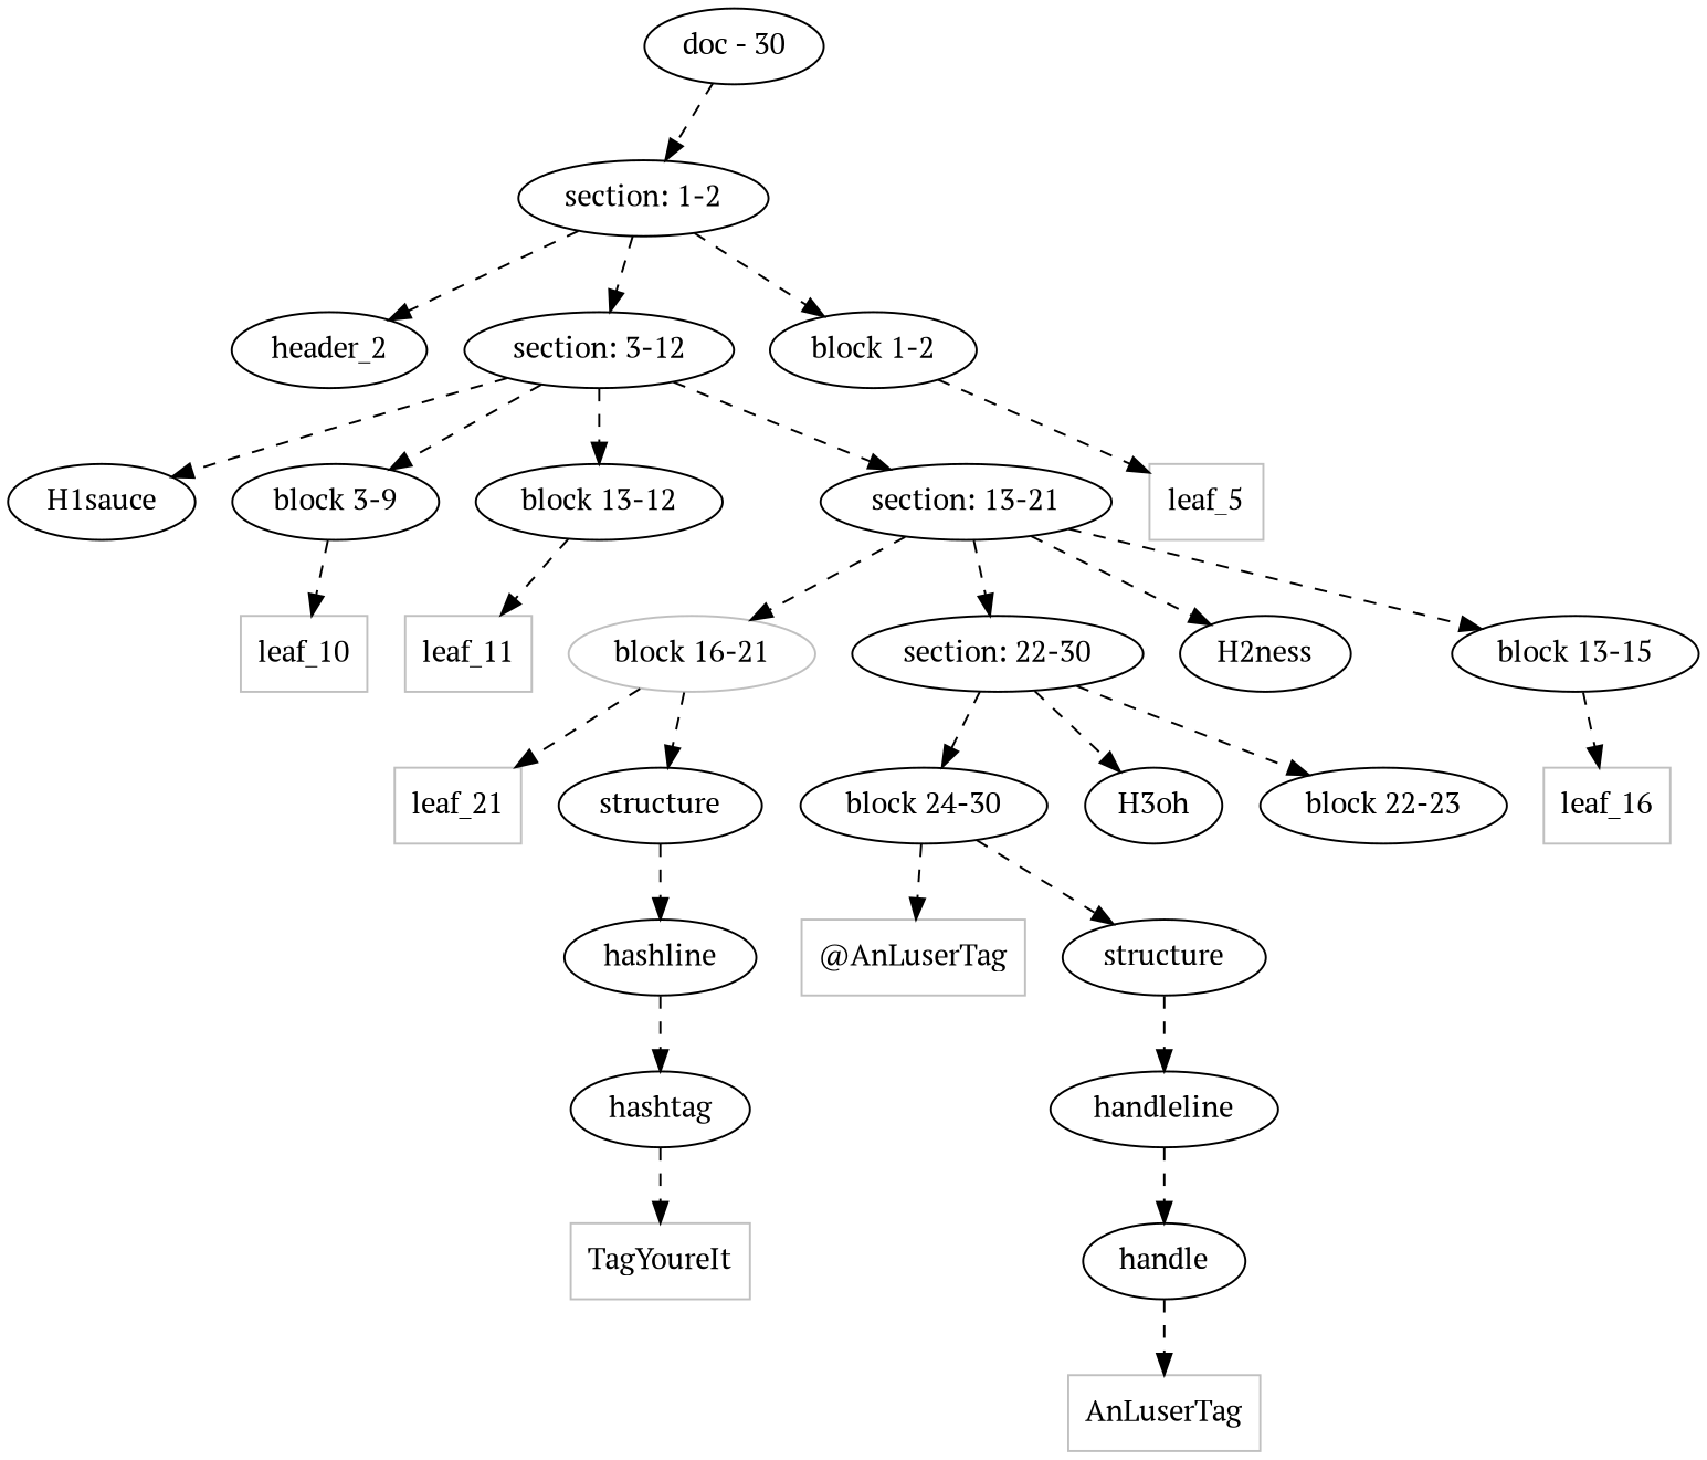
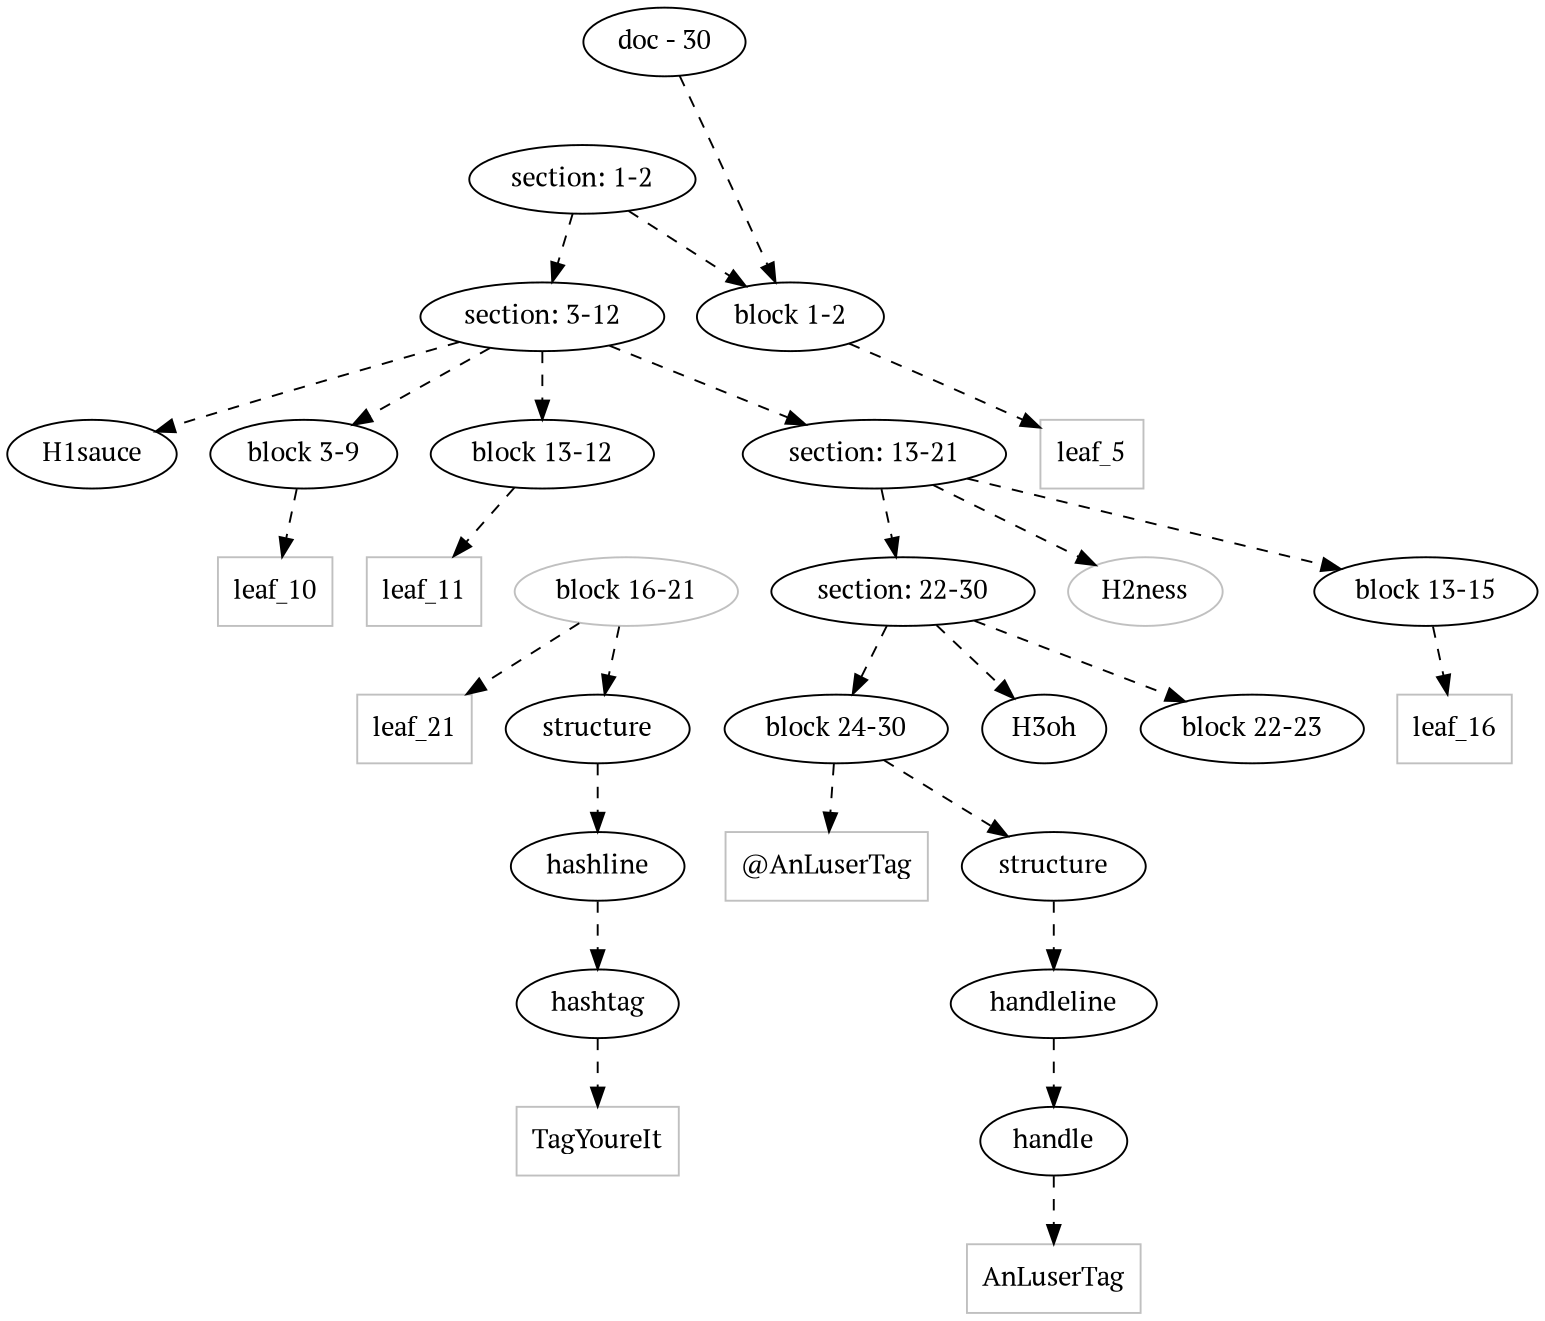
  digraph {
    fontname="PT Serif"
    node [fontname="PT Serif"]
    edge [fontname="PT Serif" style=dashed]
    n1 [label="section: 1-2"]
-   header_2
    n3 [label="block 1-2"]
    n4 [label="section: 3-12"]
    n5 [label=H1sauce]
    n6 [label="block 3-9"]
    n7 [label="block 13-12"]
    n8 [label="section: 13-21"]
-   n9 [label=H2ness]
+   n9 [label=H2ness color=Gray]
    n10 [label="block 13-15"]
    n11 [color=Gray label="block 16-21"]
    n12 [label="section: 22-30"]
    n13 [label=structure]
    n14 [label=hashline]
    n15 [label=hashtag]
    n16 [label=H3oh]
    n17 [label="block 22-23"]
    n18 [label="block 24-30"]
    n19 [label=structure]
    n20 [label=handleline]
    n21 [label=handle]
    leaf_5 [color=Gray shape=rectangle]
    leaf_10 [color=Gray shape=rectangle]
    leaf_11 [color=Gray shape=rectangle]
    leaf_16 [color=Gray shape=rectangle]
    leaf_21 [color=Gray shape=rectangle]
    n27 [color=Gray label=TagYoureIt shape=rectangle]
    n28 [color=Gray label="@AnLuserTag\n" shape=rectangle]
    n29 [color=Gray label=AnLuserTag shape=rectangle]
    n30 [label="doc - 30"]
    subgraph sub_1 {
      rank=same
      n1
    }
    subgraph sub_2 {
      rank=same
-     header_2
      n3
      n4
    }
    subgraph sub_3 {
      rank=same
      n5
      n6
      n7
      n8
    }
    subgraph sub_4 {
      rank=same
      n9
      n10
      n11
      n12
    }
    subgraph sub_5 {
      rank=same
      n13
    }
    subgraph sub_6 {
      rank=same
      n14
    }
    subgraph sub_7 {
      rank=same
      n15
    }
    subgraph sub_8 {
      rank=same
      n16
      n17
      n18
    }
    subgraph sub_9 {
      rank=same
      n19
    }
    subgraph sub_10 {
      rank=same
      n20
    }
    subgraph sub_11 {
      rank=same
      n21
    }
-   n1 -> header_2
    n1 -> n3
    n1 -> n4
    n3 -> leaf_5
    n4 -> n5
    n4 -> n6
    n4 -> n7
    n4 -> n8
    n6 -> leaf_10
    n7 -> leaf_11
    n8 -> n9
    n8 -> n10
-   n8 -> n11
    n8 -> n12
    n10 -> leaf_16
    n11 -> n13
    n11 -> leaf_21
    n12 -> n16
    n12 -> n17
    n12 -> n18
    n13 -> n14
    n14 -> n15
    n15 -> n27
    n18 -> n19
    n18 -> n28
    n19 -> n20
    n20 -> n21
    n21 -> n29
-   n30 -> n1
+   n30 -> n3
  }
